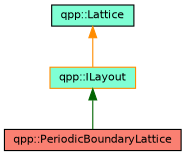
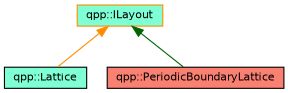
  digraph {
    node [color=black fillcolor=aquamarine fontname=Helvetica fontsize=10 shape=record style=filled]
    edge [dir=back fontname=Helvetica fontsize=10 labelfontname=Helvetica labelfontsize=10 style=solid]
    n1 [fontcolor=black height=0.2 label="qpp::Lattice" width=0.4]
    n2 [fillcolor=salmon height=0.2 label="qpp::PeriodicBoundaryLattice" width=0.4]
    n3 [color=darkorange height=0.2 label="qpp::ILayout" width=0.4]
-   n1 -> n3 [color=darkorange]
+   n3 -> n1 [color=darkorange]
    n3 -> n2 [color=darkgreen]
  }
